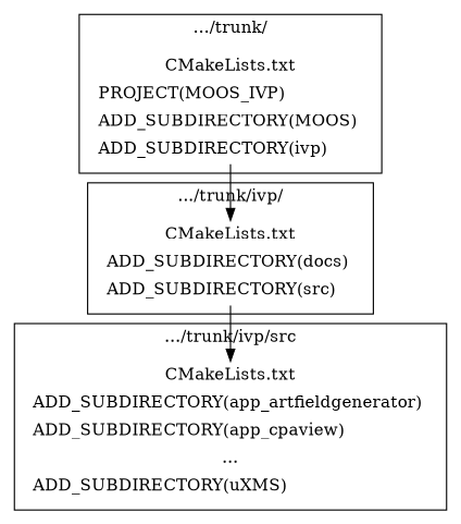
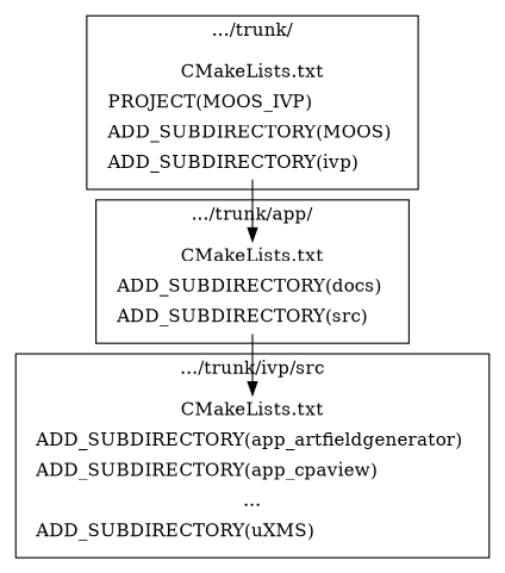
  digraph {
    node [color=white shape=record style=filled]
    n1 [label="{<f0> CMakeLists.txt | <f1> PROJECT(MOOS_IVP) \l | <f2> ADD_SUBDIRECTORY(MOOS) \l | <f3> ADD_SUBDIRECTORY(ivp) \l}"]
    n2 [label="{<f0> CMakeLists.txt | <f1> ADD_SUBDIRECTORY(docs) \l | <f2> ADD_SUBDIRECTORY(src) \l}"]
    n3 [label="{<f0> CMakeLists.txt | <f1> ADD_SUBDIRECTORY(app_artfieldgenerator) \l | <f2> ADD_SUBDIRECTORY(app_cpaview) \l | ... | <f3> ADD_SUBDIRECTORY(uXMS) \l}"]
    subgraph cluster_1 {
      label=".../trunk/"
      rankdir=LR
      n1
    }
    subgraph cluster_2 {
-     label=".../trunk/ivp/"
+     label=".../trunk/app/"
      n2
    }
    subgraph cluster_3 {
      label=".../trunk/ivp/src"
      n3
    }
    n1 -> n2 [tailport=f3]
    n2 -> n3 [tailport=f2]
  }
